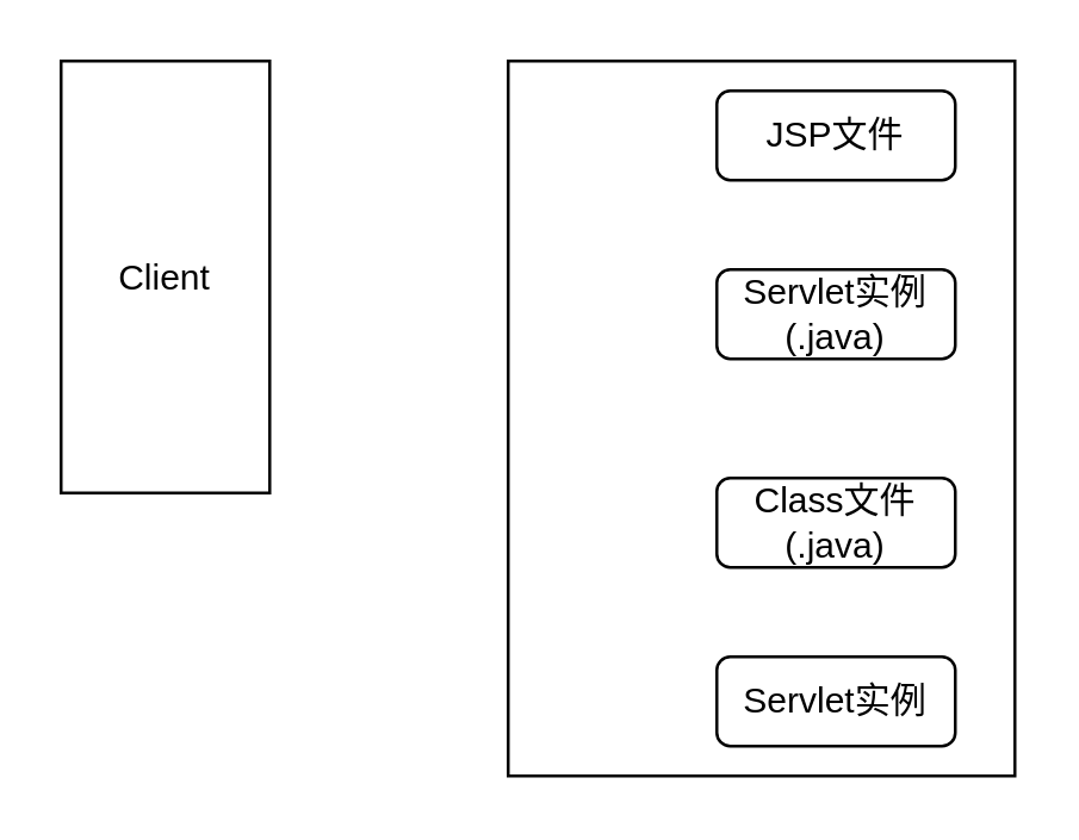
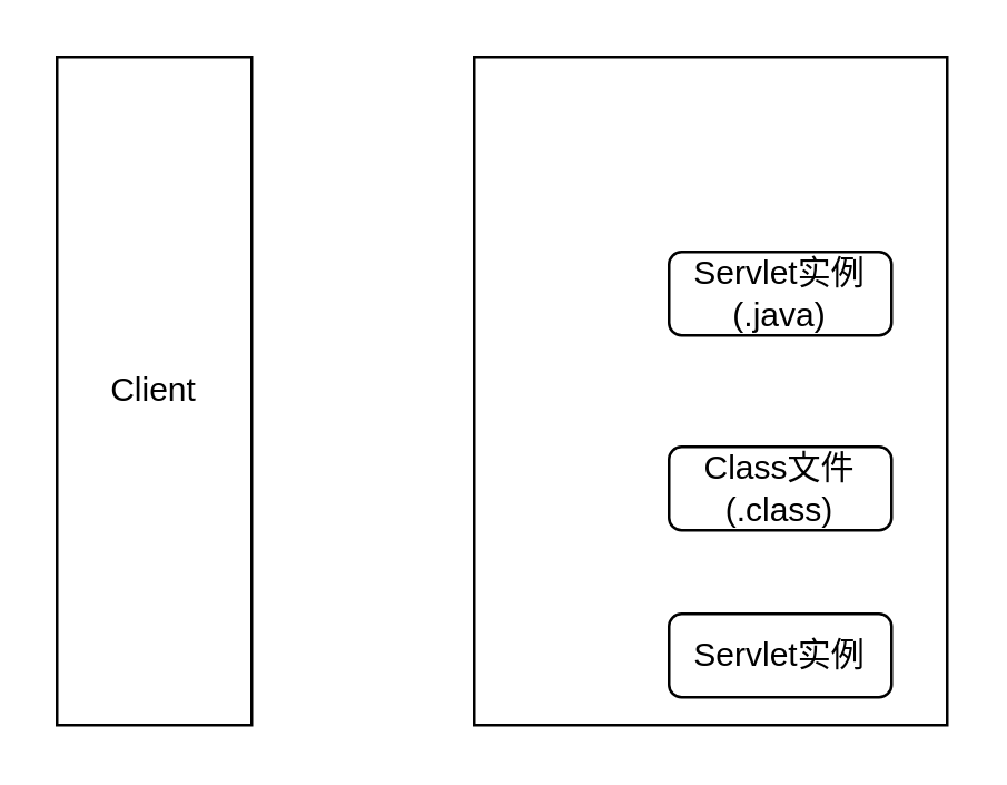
  <mxCell id="0" />
  <mxCell id="1" parent="0" />
- <mxCell id="2" value="Client" style="rounded=0;whiteSpace=wrap;html=1;" vertex="1" parent="1"><mxGeometry x="20" y="20" width="70" height="145" as="geometry" /></mxCell>
+ <mxCell id="2" value="Client" style="rounded=0;whiteSpace=wrap;html=1;" vertex="1" parent="1"><mxGeometry x="20" y="20" width="70" height="240" as="geometry" /></mxCell>
  <mxCell id="3" value="" style="rounded=0;whiteSpace=wrap;html=1;" vertex="1" parent="1"><mxGeometry x="170" y="20" width="170" height="240" as="geometry" /></mxCell>
- <mxCell id="4" value="JSP文件" style="rounded=1;whiteSpace=wrap;html=1;" vertex="1" parent="1"><mxGeometry x="240" y="30" width="80" height="30" as="geometry" /></mxCell>
  <mxCell id="5" value="Servlet实例(.java)" style="rounded=1;whiteSpace=wrap;html=1;" vertex="1" parent="1"><mxGeometry x="240" y="90" width="80" height="30" as="geometry" /></mxCell>
- <mxCell id="6" value="Class文件(.java)" style="rounded=1;whiteSpace=wrap;html=1;" vertex="1" parent="1"><mxGeometry x="240" y="160" width="80" height="30" as="geometry" /></mxCell>
+ <mxCell id="6" value="Class文件(.class)" style="rounded=1;whiteSpace=wrap;html=1;" vertex="1" parent="1"><mxGeometry x="240" y="160" width="80" height="30" as="geometry" /></mxCell>
  <mxCell id="7" value="Servlet实例" style="rounded=1;whiteSpace=wrap;html=1;" vertex="1" parent="1"><mxGeometry x="240" y="220" width="80" height="30" as="geometry" /></mxCell>
